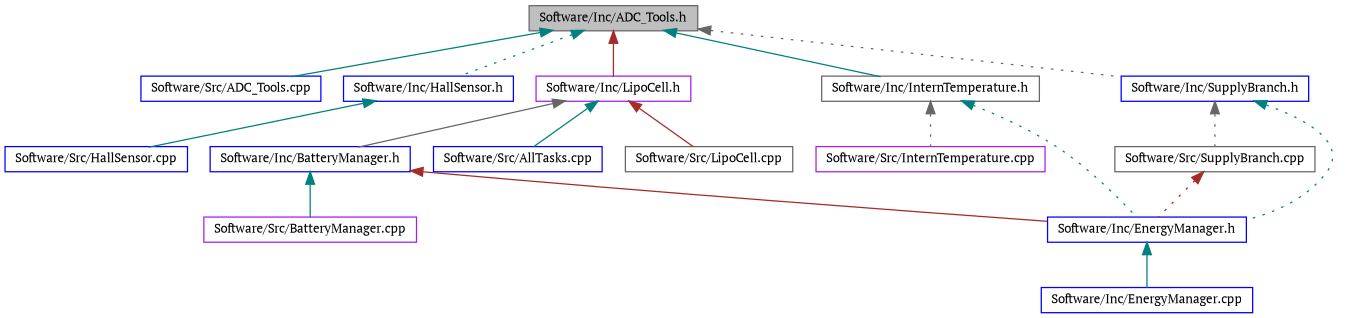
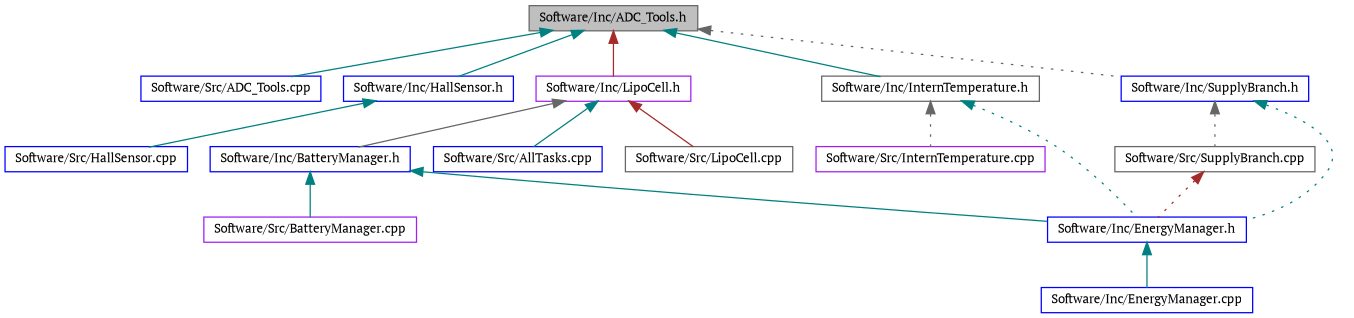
  digraph {
    fontname="PT Serif"
    node [color=blue fillcolor=white fontname="PT Serif" fontsize=10 shape=record style=filled]
    edge [color=teal dir=back fontname="PT Serif" fontsize=10 labelfontname=Helvetica labelfontsize=10 style=solid]
    n1 [color=gray40 fillcolor=grey75 fontcolor=black height=0.2 label="Software/Inc/ADC_Tools.h" width=0.4]
    n2 [height=0.2 label="Software/Src/ADC_Tools.cpp" width=0.4]
    n3 [height=0.2 label="Software/Inc/HallSensor.h" width=0.4]
    n4 [color=gray40 height=0.2 label="Software/Inc/InternTemperature.h" width=0.4]
    n5 [color=purple height=0.2 label="Software/Inc/LipoCell.h" width=0.4]
    n6 [height=0.2 label="Software/Inc/SupplyBranch.h" width=0.4]
    n7 [height=0.2 label="Software/Src/HallSensor.cpp" width=0.4]
    n8 [height=0.2 label="Software/Inc/EnergyManager.h" width=0.4]
    n9 [color=purple height=0.2 label="Software/Src/InternTemperature.cpp" width=0.4]
    n10 [height=0.2 label="Software/Src/AllTasks.cpp" width=0.4]
    n11 [color=gray40 height=0.2 label="Software/Src/LipoCell.cpp" width=0.4]
    n12 [height=0.2 label="Software/Inc/BatteryManager.h" width=0.4]
    n13 [color=gray40 height=0.2 label="Software/Src/SupplyBranch.cpp" width=0.4]
    n14 [height=0.2 label="Software/Inc/EnergyManager.cpp" width=0.4]
    n15 [color=purple height=0.2 label="Software/Src/BatteryManager.cpp" width=0.4]
    n1 -> n2
-   n1 -> n3 [style=dotted]
+   n1 -> n3
    n1 -> n4
    n1 -> n5 [color=brown]
    n1 -> n6 [color=gray40 style=dotted]
    n3 -> n7
    n4 -> n8 [style=dotted]
    n4 -> n9 [color=gray40 style=dotted]
    n5 -> n10
    n5 -> n11 [color=brown]
    n5 -> n12 [color=gray40]
    n6 -> n8 [style=dotted]
    n6 -> n13 [color=gray40 style=dotted]
    n8 -> n14
-   n12 -> n8 [color=brown]
+   n12 -> n8
    n12 -> n15
    n13 -> n8 [color=brown style=dotted]
  }
